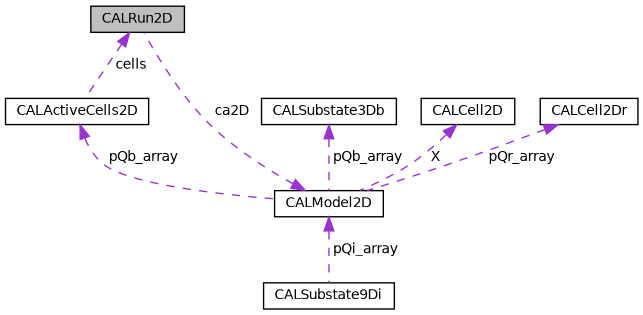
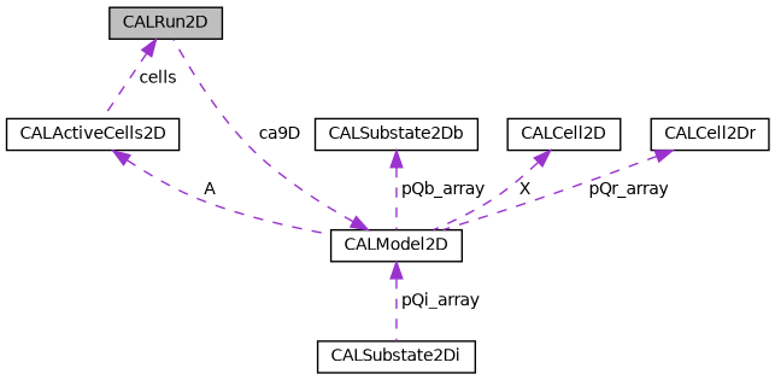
  digraph {
    node [color=black fillcolor=white fontname=Helvetica fontsize=10 shape=record style=filled]
    edge [color=darkorchid3 dir=back fontname=Helvetica fontsize=10 labelfontname=Helvetica labelfontsize=10 style=dashed]
    n1 [fillcolor=grey75 fontcolor=black height=0.2 label=CALRun2D width=0.4]
    n2 [height=0.2 label=CALActiveCells2D width=0.4]
    n3 [height=0.2 label=CALModel2D width=0.4]
-   n4 [height=0.2 label=CALSubstate9Di width=0.4]
-   n5 [height=0.2 label=CALSubstate3Db width=0.4]
+   n4 [height=0.2 label=CALSubstate2Di width=0.4]
+   n5 [height=0.2 label=CALSubstate2Db width=0.4]
    n6 [height=0.2 label=CALCell2D width=0.4]
    n7 [height=0.2 label=CALCell2Dr width=0.4]
    n1 -> n2 [label=" cells"]
-   n2 -> n3 [label=" pQb_array"]
-   n3 -> n1 [label=" ca2D"]
+   n2 -> n3 [label=" A"]
+   n3 -> n1 [label=" ca9D"]
    n3 -> n4 [label=" pQi_array"]
    n5 -> n3 [label=" pQb_array"]
    n6 -> n3 [label=" X"]
    n7 -> n3 [label=" pQr_array"]
  }
